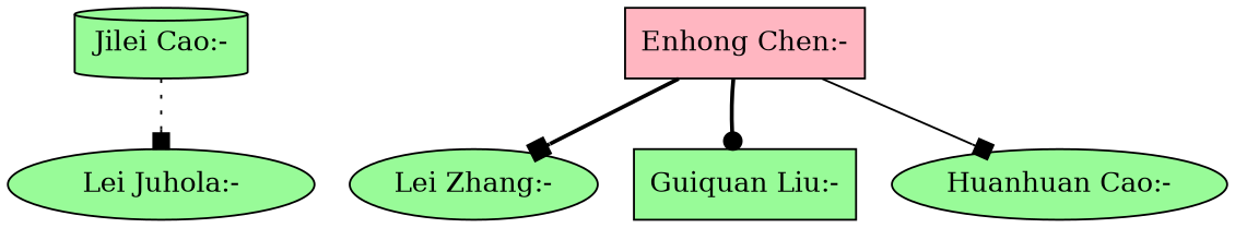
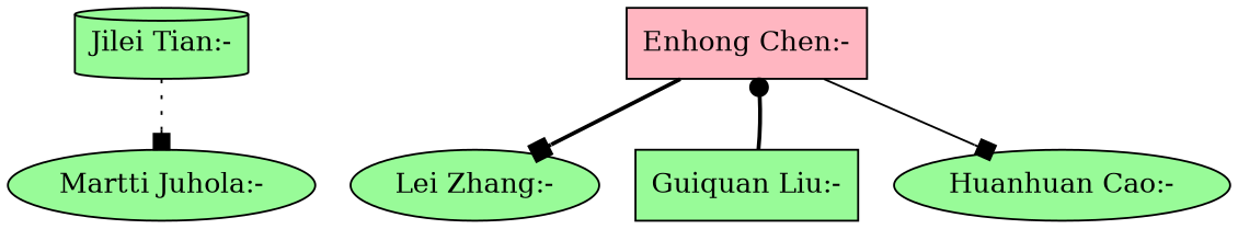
  strict digraph {
    node [fillcolor=palegreen shape=ellipse style=filled]
    edge [arrowhead=box style=bold]
-   "Jilei Tian:-" [shape=cylinder label="Jilei Cao:-"]
-   "Martti Juhola:-" [label="Lei Juhola:-"]
+   "Jilei Tian:-" [shape=cylinder]
+   "Martti Juhola:-"
    "Enhong Chen:-" [fillcolor=lightpink shape=box]
    "Lei Zhang:-"
    "Guiquan Liu:-" [shape=box]
    "Huanhuan Cao:-"
    "Jilei Tian:-" -> "Martti Juhola:-" [style=dotted]
    "Enhong Chen:-" -> "Lei Zhang:-"
-   "Enhong Chen:-" -> "Guiquan Liu:-" [arrowhead=dot]
+   "Guiquan Liu:-" -> "Enhong Chen:-" [arrowhead=dot]
    "Enhong Chen:-" -> "Huanhuan Cao:-" [style=solid]
  }
